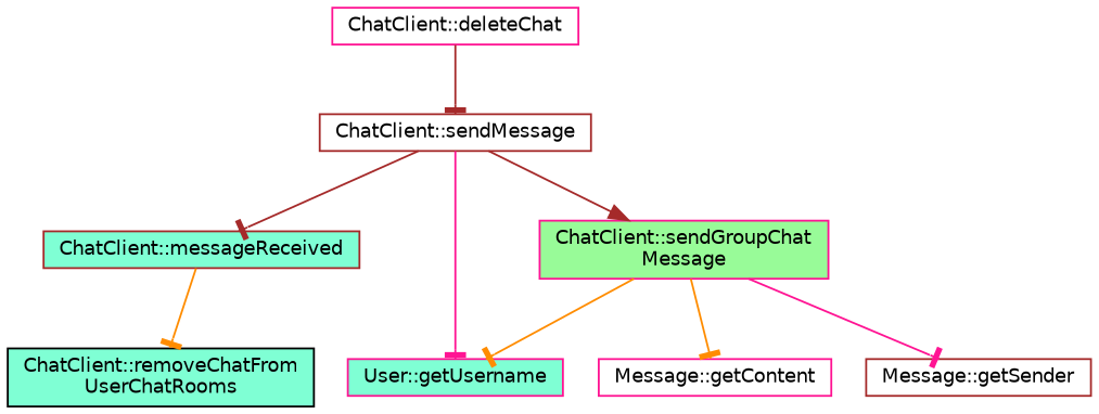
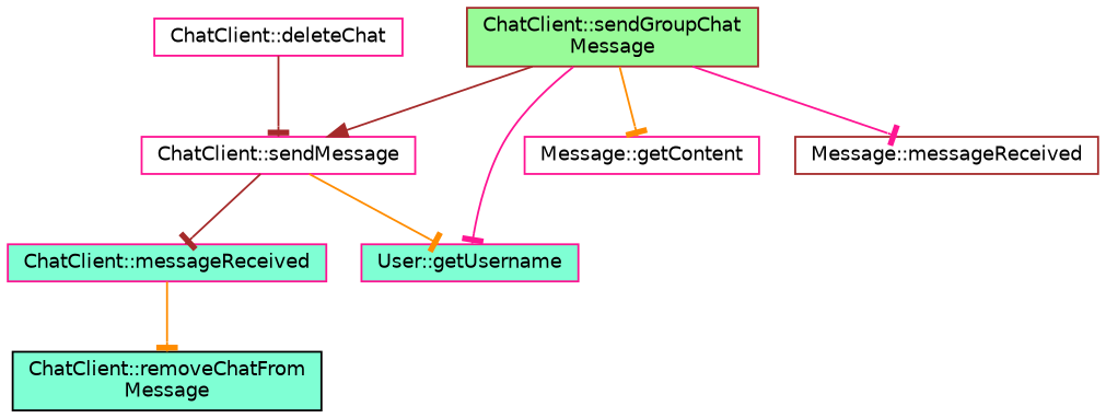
  digraph {
    rankdir=TB
    node [color=deeppink fillcolor=white fontname=Helvetica fontsize=10 shape=box style=filled]
    edge [arrowhead=tee color=brown fontname=Helvetica fontsize=10 labelfontname=Helvetica labelfontsize=10 style=solid]
    n1 [fontcolor=black height=0.2 label="ChatClient::deleteChat" width=0.4]
-   n2 [color=brown height=0.2 label="ChatClient::sendMessage" width=0.4]
-   n3 [color=black fillcolor=aquamarine height=0.2 label="ChatClient::removeChatFrom\lUserChatRooms" width=0.4]
+   n2 [height=0.2 label="ChatClient::sendMessage" width=0.4]
+   n3 [color=black fillcolor=aquamarine height=0.2 label="ChatClient::removeChatFrom\lMessage" width=0.4]
    n4 [fillcolor=aquamarine height=0.2 label="User::getUsername" width=0.4]
-   n5 [color=brown fillcolor=aquamarine height=0.2 label="ChatClient::messageReceived" width=0.4]
-   n6 [fillcolor=palegreen height=0.2 label="ChatClient::sendGroupChat\lMessage" width=0.4]
+   n5 [fillcolor=aquamarine height=0.2 label="ChatClient::messageReceived" width=0.4]
+   n6 [color=brown fillcolor=palegreen height=0.2 label="ChatClient::sendGroupChat\lMessage" width=0.4]
    n7 [height=0.2 label="Message::getContent" width=0.4]
-   n8 [color=brown height=0.2 label="Message::getSender" width=0.4]
+   n8 [color=brown height=0.2 label="Message::messageReceived" width=0.4]
    n1 -> n2
-   n2 -> n4 [color=deeppink]
+   n2 -> n4 [color=darkorange]
    n2 -> n5
-   n2 -> n6 [arrowhead=normal]
+   n6 -> n2 [arrowhead=normal]
    n5 -> n3 [color=darkorange]
-   n6 -> n4 [color=darkorange]
+   n6 -> n4 [color=deeppink]
    n6 -> n7 [color=darkorange]
    n6 -> n8 [color=deeppink]
  }
